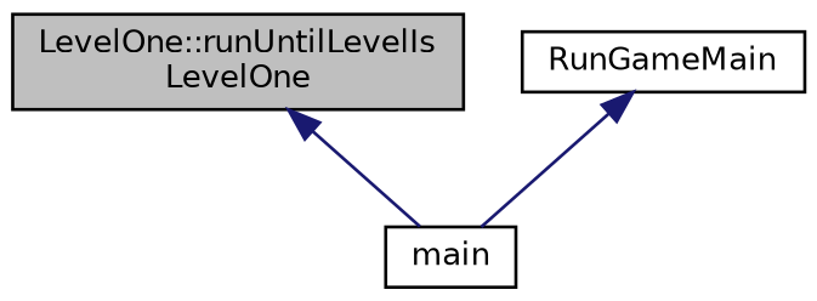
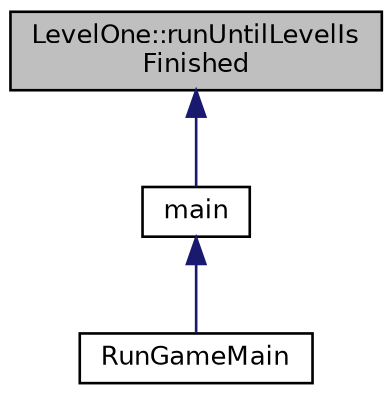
  digraph {
    rankdir=TB
    node [color=black fillcolor=white fontname=Helvetica fontsize=10 shape=record style=filled]
    edge [color=midnightblue dir=back fontname=Helvetica fontsize=10 labelfontname=Helvetica labelfontsize=10 style=solid]
-   n1 [fillcolor=grey75 fontcolor=black height=0.2 label="LevelOne::runUntilLevelIs\lLevelOne" width=0.4]
+   n1 [fillcolor=grey75 fontcolor=black height=0.2 label="LevelOne::runUntilLevelIs\lFinished" width=0.4]
    n2 [height=0.2 label=main width=0.4]
    n3 [height=0.2 label=RunGameMain width=0.4]
    n1 -> n2
-   n3 -> n2
+   n2 -> n3
  }
